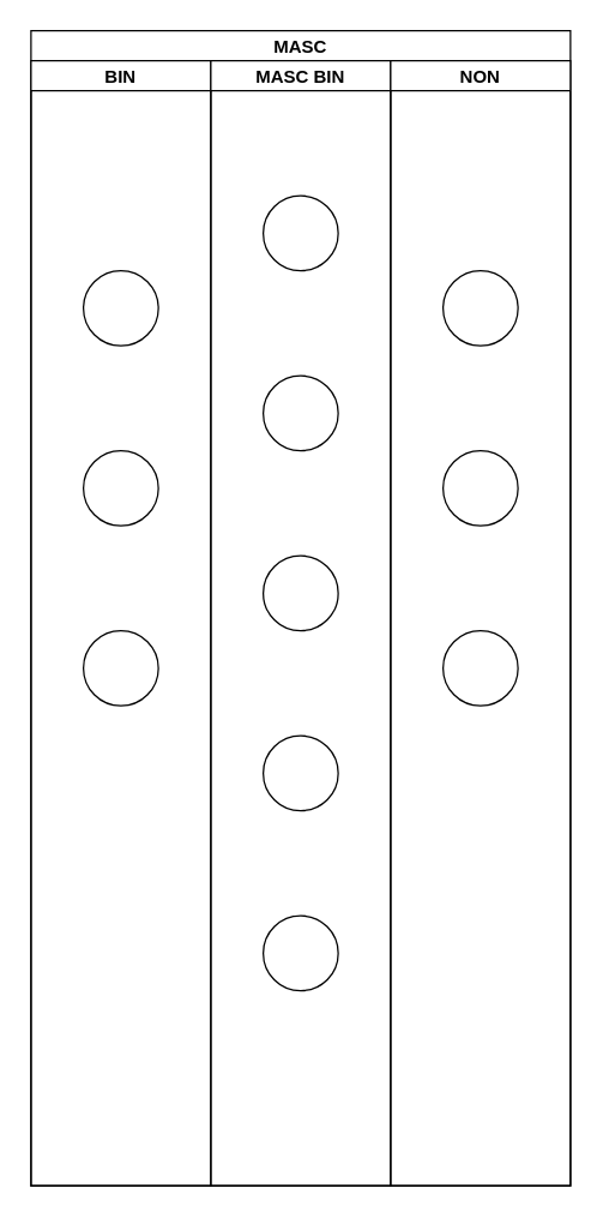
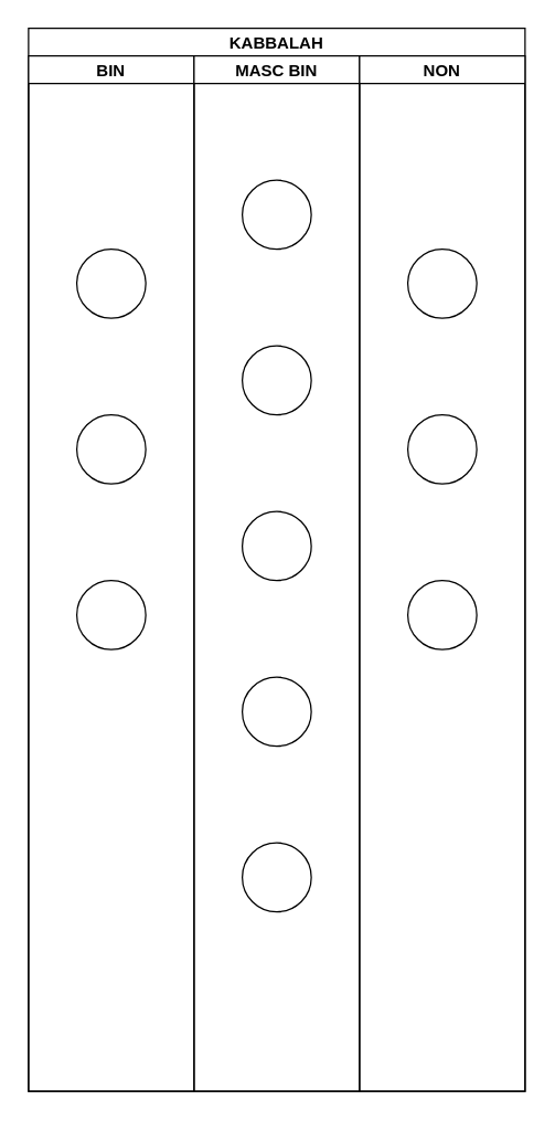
  <mxCell id="0" />
  <mxCell id="1" parent="0" />
- <mxCell id="2" value="MASC" style="swimlane;childLayout=stackLayout;resizeParent=1;resizeParentMax=0;startSize=20;" vertex="1" parent="1"><mxGeometry x="20" width="360" height="770" as="geometry" y="20" /></mxCell>
+ <mxCell id="2" value="KABBALAH" style="swimlane;childLayout=stackLayout;resizeParent=1;resizeParentMax=0;startSize=20;" vertex="1" parent="1"><mxGeometry x="20" width="360" height="770" as="geometry" y="20" /></mxCell>
  <mxCell id="3" value="BIN" style="swimlane;startSize=20;" vertex="1" parent="2"><mxGeometry y="20" width="120" height="750" as="geometry" /></mxCell>
  <mxCell id="4" value="" style="ellipse;whiteSpace=wrap;html=1;" vertex="1" parent="3"><mxGeometry x="35" y="140" width="50" height="50" as="geometry" /></mxCell>
  <mxCell id="5" value="MASC BIN" style="swimlane;startSize=20;" vertex="1" parent="2"><mxGeometry x="120" y="20" width="120" height="750" as="geometry" /></mxCell>
  <mxCell id="6" value="" style="ellipse;whiteSpace=wrap;html=1;" vertex="1" parent="5"><mxGeometry x="35" y="90" width="50" height="50" as="geometry" /></mxCell>
  <mxCell id="7" value="" style="ellipse;whiteSpace=wrap;html=1;" vertex="1" parent="5"><mxGeometry x="35" y="210" width="50" height="50" as="geometry" /></mxCell>
  <mxCell id="8" value="" style="ellipse;whiteSpace=wrap;html=1;" vertex="1" parent="5"><mxGeometry x="35" y="570" width="50" height="50" as="geometry" /></mxCell>
  <mxCell id="9" value="NON" style="swimlane;startSize=20;" vertex="1" parent="2"><mxGeometry x="240" y="20" width="120" height="750" as="geometry" /></mxCell>
  <mxCell id="10" value="" style="ellipse;whiteSpace=wrap;html=1;" vertex="1" parent="9"><mxGeometry x="35" y="140" width="50" height="50" as="geometry" /></mxCell>
  <mxCell id="11" value="" style="ellipse;whiteSpace=wrap;html=1;" vertex="1" parent="9"><mxGeometry x="-205" y="260" width="50" height="50" as="geometry" /></mxCell>
  <mxCell id="12" value="" style="ellipse;whiteSpace=wrap;html=1;" vertex="1" parent="9"><mxGeometry x="-85" y="330" width="50" height="50" as="geometry" /></mxCell>
  <mxCell id="13" value="" style="ellipse;whiteSpace=wrap;html=1;" vertex="1" parent="9"><mxGeometry x="35" y="260" width="50" height="50" as="geometry" /></mxCell>
  <mxCell id="14" value="" style="ellipse;whiteSpace=wrap;html=1;" vertex="1" parent="9"><mxGeometry x="-205" y="380" width="50" height="50" as="geometry" /></mxCell>
  <mxCell id="15" value="" style="ellipse;whiteSpace=wrap;html=1;" vertex="1" parent="9"><mxGeometry x="-85" y="450" width="50" height="50" as="geometry" /></mxCell>
  <mxCell id="16" value="" style="ellipse;whiteSpace=wrap;html=1;" vertex="1" parent="9"><mxGeometry x="35" y="380" width="50" height="50" as="geometry" /></mxCell>
